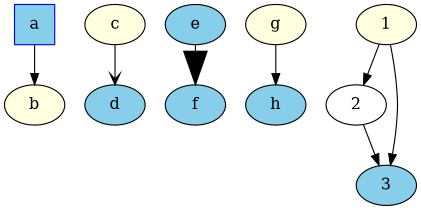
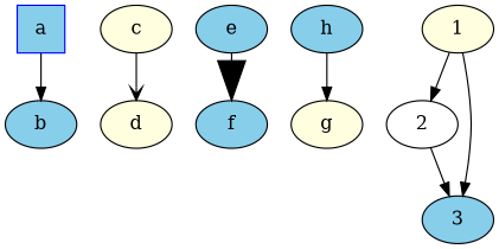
  digraph {
    node [fillcolor=skyblue style=filled]
    n1 [area=1.0 color=blue label=a shape=square]
-   b [fillcolor=lightyellow]
+   b
    c [fillcolor=lightyellow]
-   d
+   d [fillcolor=lightyellow]
    e
    f
    h
    g [fillcolor=lightyellow]
    2 [fillcolor=white]
    1 [fillcolor=lightyellow]
    3
    n1 -> b
    c -> d [arrowhead=open]
    e -> f [arrowsize=3]
-   g -> h [arrowtail=diamond]
+   h -> g [arrowtail=diamond]
    2 -> 3
    1 -> 2
    1 -> 3
  }
